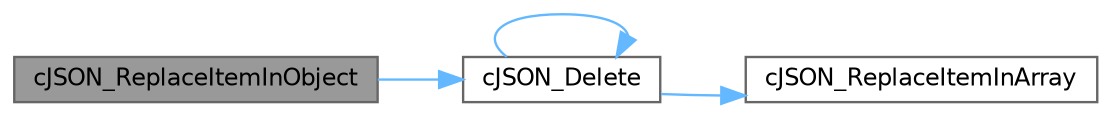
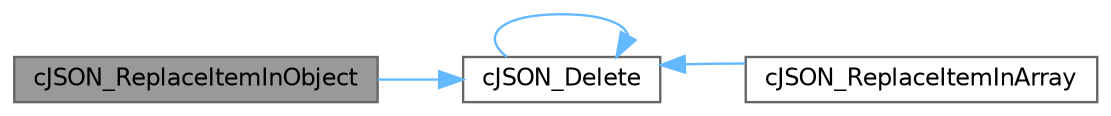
  digraph {
    fontname="DejaVu Sans"
    rankdir=LR
    node [color=grey40 fillcolor=white fontname="DejaVu Sans" fontsize=10 shape=box style=filled]
    edge [color=steelblue1 fontname="DejaVu Sans" fontsize=10 labelfontname=Helvetica labelfontsize=10 style=solid]
    n1 [color=gray40 fillcolor=grey60 fontcolor=black height=0.2 label=cJSON_ReplaceItemInObject width=0.4]
    n2 [height=0.2 label=cJSON_Delete width=0.4]
    n3 [height=0.2 label=cJSON_ReplaceItemInArray width=0.4]
    n1 -> n2
    n2 -> n2
-   n2 -> n3
+   n3 -> n2
  }
